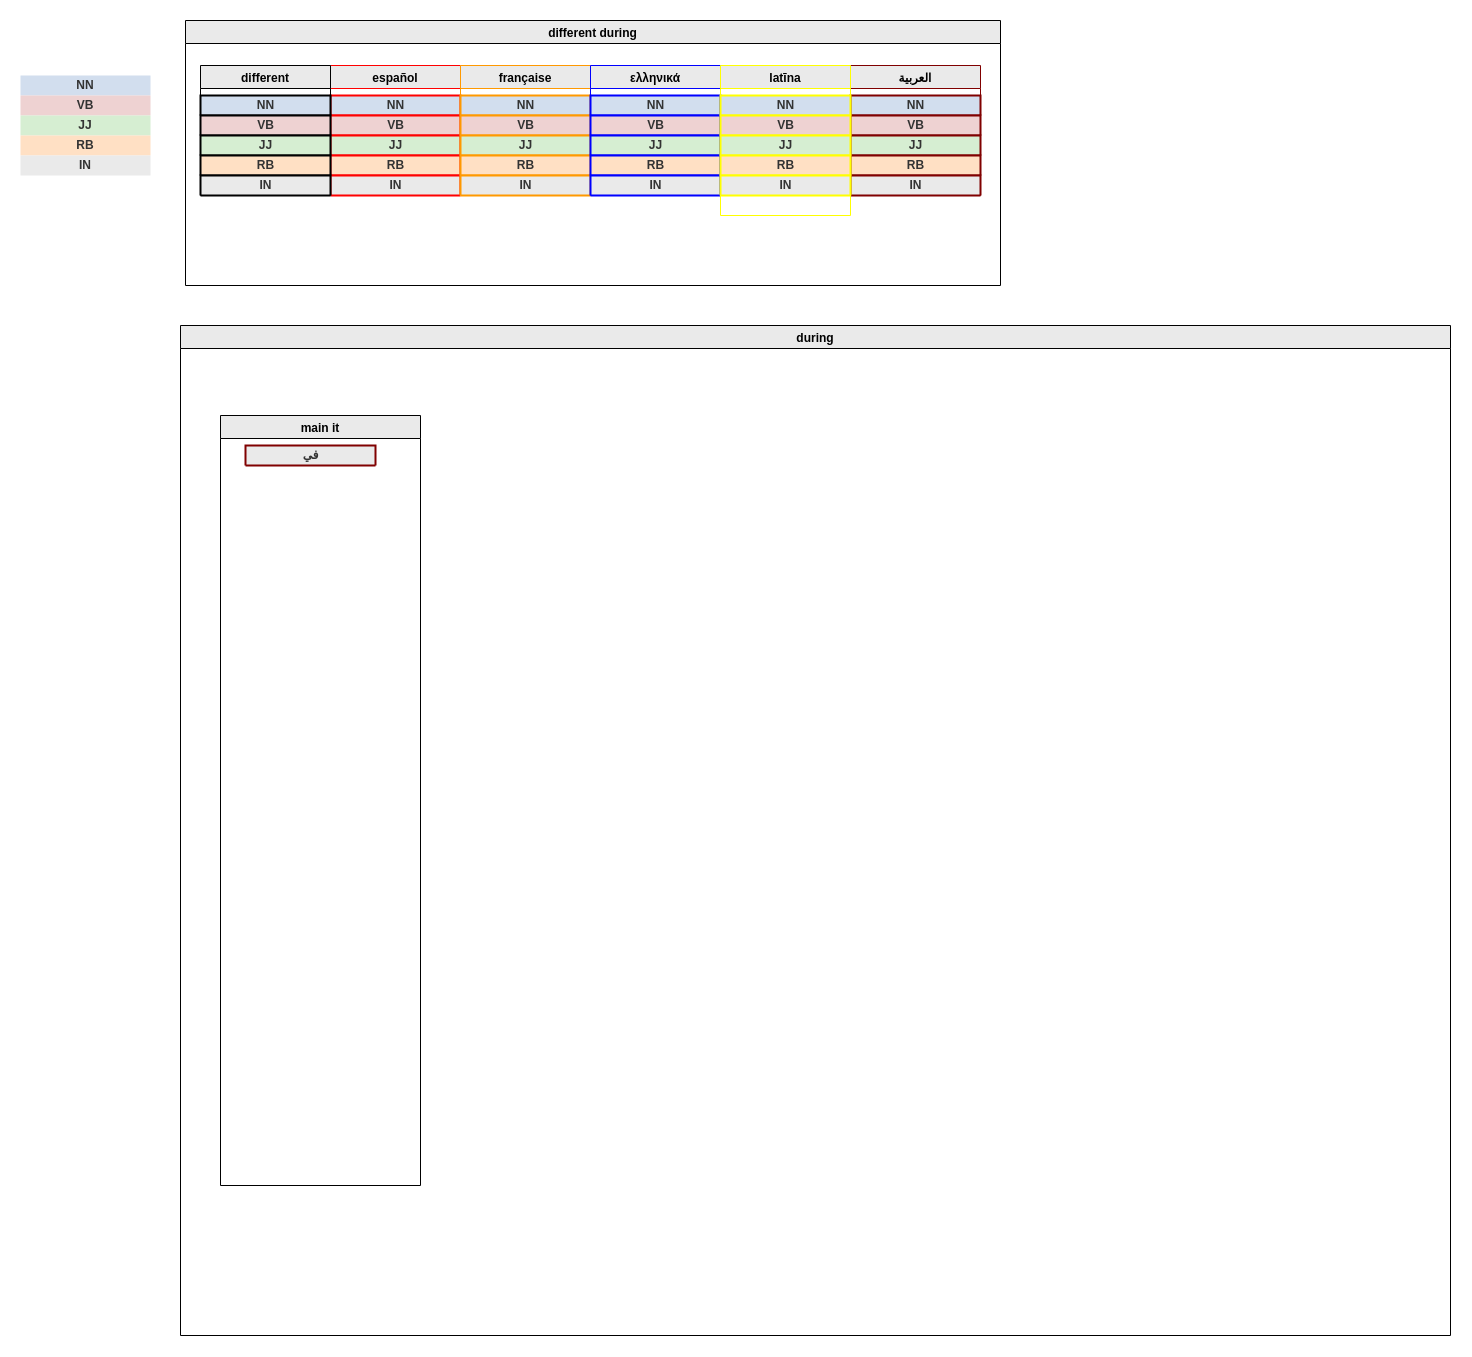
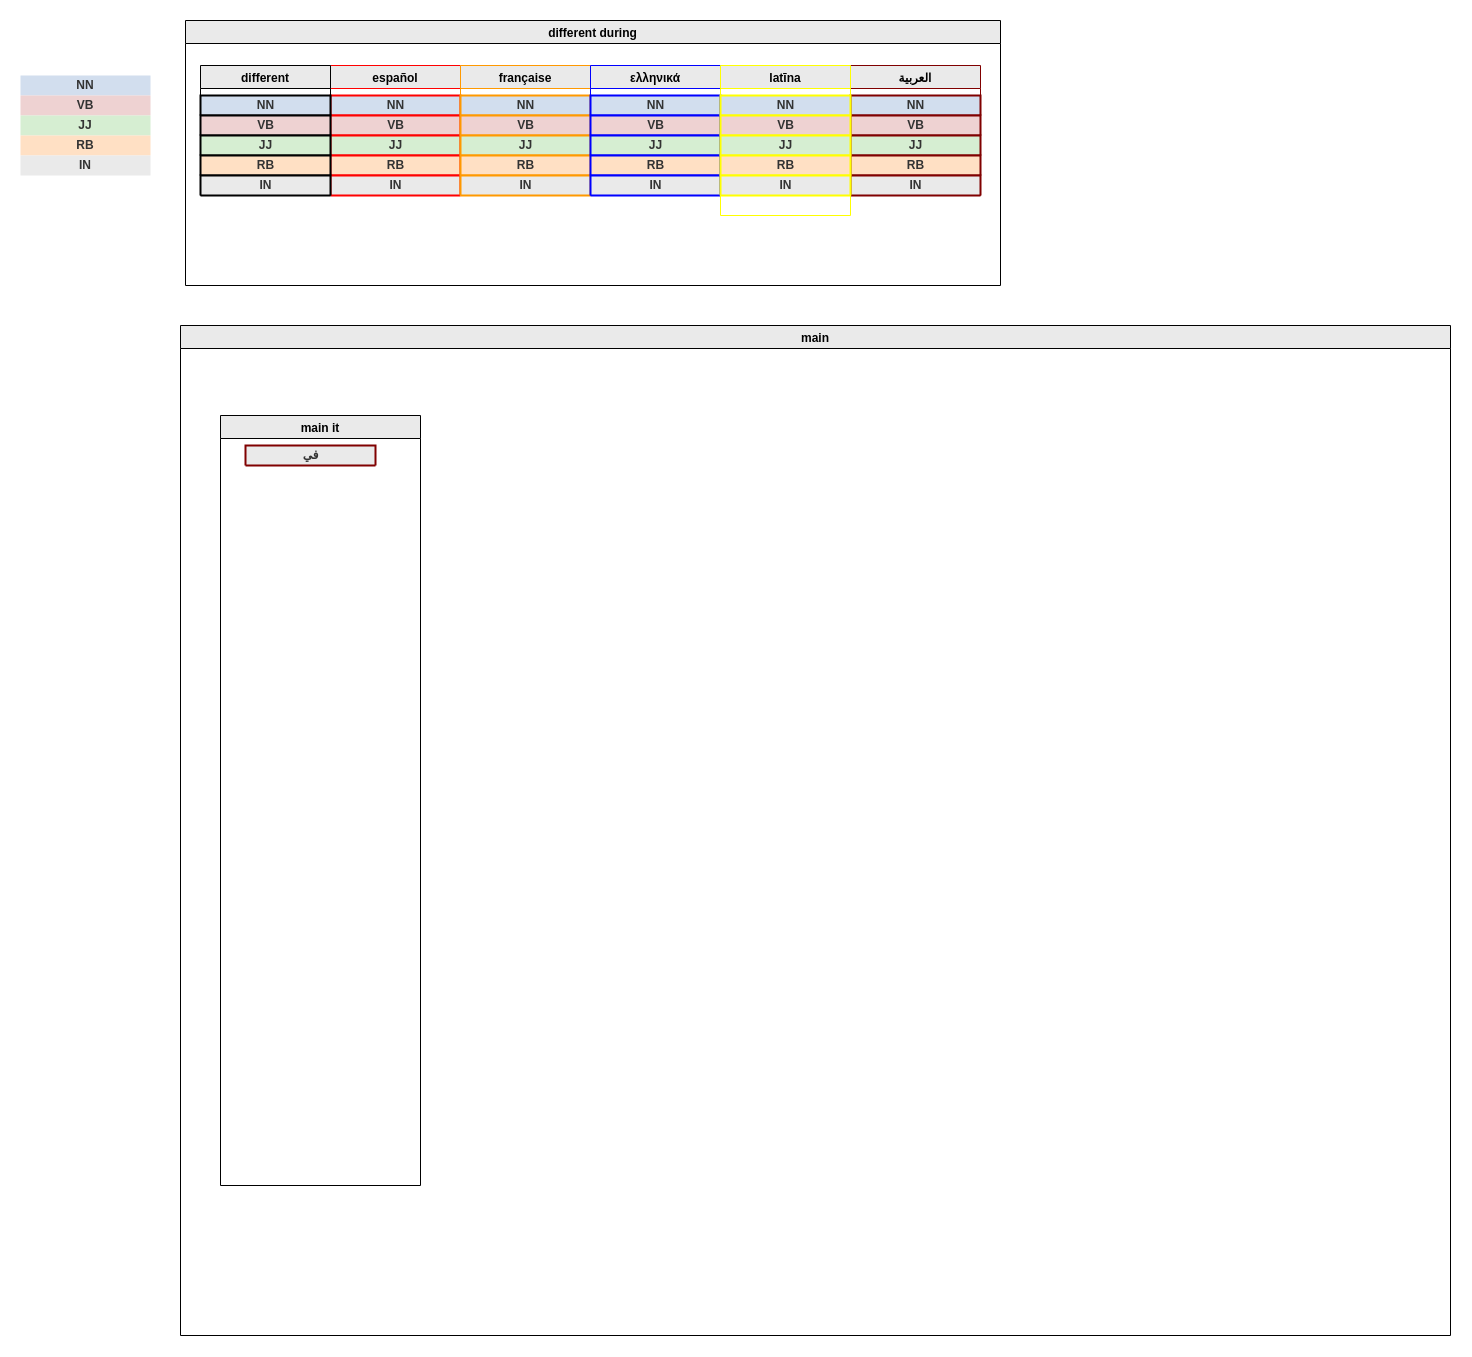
  <mxCell id="0" />
  <mxCell id="1" parent="0" />
  <mxCell id="2" value="&lt;b&gt;NN&lt;/b&gt;" style="rounded=0;whiteSpace=wrap;html=1;fontColor=#333333;strokeColor=none;fillColor=#d2deee;" vertex="1" parent="1"><mxGeometry x="20" y="75" width="130" height="20" as="geometry" /></mxCell>
  <mxCell id="3" value="&lt;b&gt;VB&lt;/b&gt;" style="rounded=0;whiteSpace=wrap;html=1;fontColor=#333333;strokeColor=none;fillColor=#eed2d2;" vertex="1" parent="1"><mxGeometry x="20" y="95" width="130" height="20" as="geometry" /></mxCell>
  <mxCell id="4" value="&lt;b&gt;JJ&lt;/b&gt;" style="rounded=0;whiteSpace=wrap;html=1;fontColor=#333333;strokeColor=none;fillColor=#d6eed2;" vertex="1" parent="1"><mxGeometry x="20" y="115" width="130" height="20" as="geometry" /></mxCell>
  <mxCell id="5" value="&lt;b&gt;RB&lt;/b&gt;" style="rounded=0;whiteSpace=wrap;html=1;fontColor=#333333;strokeColor=none;fillColor=#ffe0c4;" vertex="1" parent="1"><mxGeometry x="20" y="135" width="130" height="20" as="geometry" /></mxCell>
  <mxCell id="6" value="&lt;b&gt;IN&lt;/b&gt;" style="rounded=0;whiteSpace=wrap;html=1;fontColor=#333333;fillColor=#EAEAEA;strokeColor=none;" vertex="1" parent="1"><mxGeometry x="20" y="155" width="130" height="20" as="geometry" /></mxCell>
  <mxCell id="7" value="different during" style="swimlane;strokeWidth=1;gradientColor=none;fillColor=#EAEAEA;" vertex="1" parent="1"><mxGeometry x="185" y="20" width="815" height="265" as="geometry"><mxRectangle x="325" y="145" width="140" height="23" as="alternateBounds" /></mxGeometry></mxCell>
  <mxCell id="8" value="español" style="swimlane;fontFamily=Helvetica;fontSize=12;fontColor=#000000;align=center;startSize=23;strokeColor=#FF0000;strokeWidth=1;fillColor=#EAEAEA;" vertex="1" parent="7"><mxGeometry x="145" y="45" width="130" height="130" as="geometry"><mxRectangle x="145" y="45" width="70" height="23" as="alternateBounds" /></mxGeometry></mxCell>
  <mxCell id="9" value="&lt;b&gt;NN&lt;/b&gt;" style="swimlane;fontFamily=Helvetica;fontSize=12;fontColor=#333333;align=center;startSize=23;strokeColor=#ff0000;strokeWidth=2;fillColor=#d2deee;html=1;" vertex="1" parent="8"><mxGeometry y="30" width="130" height="20" as="geometry" /></mxCell>
  <mxCell id="10" value="&lt;b&gt;VB&lt;/b&gt;" style="swimlane;fontFamily=Helvetica;fontSize=12;fontColor=#333333;align=center;startSize=23;strokeColor=#ff0000;strokeWidth=2;fillColor=#eed2d2;html=1;" vertex="1" parent="8"><mxGeometry y="50" width="130" height="20" as="geometry" /></mxCell>
  <mxCell id="11" value="&lt;b&gt;JJ&lt;/b&gt;" style="swimlane;fontFamily=Helvetica;fontSize=12;fontColor=#333333;align=center;startSize=23;strokeColor=#ff0000;strokeWidth=2;fillColor=#d6eed2;html=1;" vertex="1" parent="8"><mxGeometry y="70" width="130" height="20" as="geometry" /></mxCell>
  <mxCell id="12" value="&lt;b&gt;RB&lt;/b&gt;" style="swimlane;fontFamily=Helvetica;fontSize=12;fontColor=#333333;align=center;startSize=23;strokeColor=#ff0000;strokeWidth=2;fillColor=#ffe0c4;html=1;" vertex="1" parent="8"><mxGeometry y="90" width="130" height="20" as="geometry" /></mxCell>
  <mxCell id="13" value="&lt;b&gt;IN&lt;/b&gt;" style="swimlane;fontFamily=Helvetica;fontSize=12;fontColor=#333333;align=center;startSize=23;strokeColor=#ff0000;strokeWidth=2;fillColor=#EAEAEA;html=1;" vertex="1" parent="8"><mxGeometry y="110" width="130" height="20" as="geometry" /></mxCell>
  <mxCell id="14" value="different" style="swimlane;fontFamily=Helvetica;fontSize=12;fontColor=#000000;align=center;startSize=23;strokeColor=#000000;strokeWidth=1;fillColor=#EAEAEA;" vertex="1" parent="7"><mxGeometry x="15" y="45" width="130" height="130" as="geometry"><mxRectangle x="330" y="180" width="70" height="23" as="alternateBounds" /></mxGeometry></mxCell>
  <mxCell id="15" value="&lt;b&gt;NN&lt;/b&gt;" style="swimlane;fontFamily=Helvetica;fontSize=12;fontColor=#333333;align=center;startSize=23;strokeColor=#000000;strokeWidth=2;fillColor=#d2deee;html=1;collapsible=0;" vertex="1" parent="14"><mxGeometry y="30" width="130" height="20" as="geometry" /></mxCell>
  <mxCell id="16" value="&lt;b&gt;VB&lt;/b&gt;" style="swimlane;fontFamily=Helvetica;fontSize=12;fontColor=#333333;align=center;startSize=23;strokeColor=#000000;strokeWidth=2;fillColor=#eed2d2;html=1;collapsible=0;" vertex="1" parent="14"><mxGeometry y="50" width="130" height="20" as="geometry" /></mxCell>
  <mxCell id="17" value="&lt;b&gt;JJ&lt;/b&gt;" style="swimlane;fontFamily=Helvetica;fontSize=12;fontColor=#333333;align=center;startSize=23;strokeColor=#000000;strokeWidth=2;fillColor=#d6eed2;html=1;collapsible=0;" vertex="1" parent="14"><mxGeometry y="70" width="130" height="20" as="geometry" /></mxCell>
  <mxCell id="18" value="&lt;b&gt;RB&lt;/b&gt;" style="swimlane;fontFamily=Helvetica;fontSize=12;fontColor=#333333;align=center;startSize=23;strokeColor=#000000;strokeWidth=2;fillColor=#ffe0c4;html=1;collapsible=0;" vertex="1" parent="14"><mxGeometry y="90" width="130" height="20" as="geometry" /></mxCell>
  <mxCell id="19" value="&lt;b&gt;IN&lt;/b&gt;" style="swimlane;fontFamily=Helvetica;fontSize=12;fontColor=#333333;align=center;startSize=23;strokeColor=#000000;strokeWidth=2;fillColor=#EAEAEA;html=1;swimlaneLine=1;collapsible=0;" vertex="1" parent="14"><mxGeometry y="110" width="130" height="20" as="geometry" /></mxCell>
  <mxCell id="20" value="française" style="swimlane;fontFamily=Helvetica;fontSize=12;fontColor=#000000;align=center;startSize=23;strokeColor=#ff9900;strokeWidth=1;fillColor=#EAEAEA;" vertex="1" parent="7"><mxGeometry x="275" y="45" width="130" height="130" as="geometry"><mxRectangle x="330" y="180" width="70" height="23" as="alternateBounds" /></mxGeometry></mxCell>
  <mxCell id="21" value="&lt;b&gt;NN&lt;/b&gt;" style="swimlane;fontFamily=Helvetica;fontSize=12;fontColor=#333333;align=center;startSize=23;strokeColor=#ff9900;strokeWidth=2;fillColor=#d2deee;html=1;" vertex="1" parent="20"><mxGeometry y="30" width="130" height="20" as="geometry" /></mxCell>
  <mxCell id="22" value="&lt;b&gt;VB&lt;/b&gt;" style="swimlane;fontFamily=Helvetica;fontSize=12;fontColor=#333333;align=center;startSize=23;strokeColor=#ff9900;strokeWidth=2;fillColor=#eed2d2;html=1;" vertex="1" parent="20"><mxGeometry y="50" width="130" height="20" as="geometry" /></mxCell>
  <mxCell id="23" value="&lt;b&gt;JJ&lt;/b&gt;" style="swimlane;fontFamily=Helvetica;fontSize=12;fontColor=#333333;align=center;startSize=23;strokeColor=#ff9900;strokeWidth=2;fillColor=#d6eed2;html=1;" vertex="1" parent="20"><mxGeometry y="70" width="130" height="20" as="geometry" /></mxCell>
  <mxCell id="24" value="&lt;b&gt;RB&lt;/b&gt;" style="swimlane;fontFamily=Helvetica;fontSize=12;fontColor=#333333;align=center;startSize=23;strokeColor=#ff9900;strokeWidth=2;fillColor=#ffe0c4;html=1;" vertex="1" parent="20"><mxGeometry y="90" width="130" height="20" as="geometry" /></mxCell>
  <mxCell id="25" value="&lt;b&gt;IN&lt;/b&gt;" style="swimlane;fontFamily=Helvetica;fontSize=12;fontColor=#333333;align=center;startSize=23;strokeColor=#ff9900;strokeWidth=2;fillColor=#EAEAEA;html=1;" vertex="1" parent="20"><mxGeometry y="110" width="130" height="20" as="geometry" /></mxCell>
  <mxCell id="26" value="ελληνικά" style="swimlane;fontFamily=Helvetica;fontSize=12;fontColor=#000000;align=center;startSize=23;strokeColor=#0000ff;strokeWidth=1;fillColor=#EAEAEA;" vertex="1" parent="7"><mxGeometry x="405" y="45" width="130" height="130" as="geometry"><mxRectangle x="330" y="180" width="70" height="23" as="alternateBounds" /></mxGeometry></mxCell>
  <mxCell id="27" value="&lt;b&gt;NN&lt;/b&gt;" style="swimlane;fontFamily=Helvetica;fontSize=12;fontColor=#333333;align=center;startSize=23;strokeColor=#0000ff;strokeWidth=2;fillColor=#d2deee;html=1;" vertex="1" parent="26"><mxGeometry y="30" width="130" height="20" as="geometry" /></mxCell>
  <mxCell id="28" value="&lt;b&gt;VB&lt;/b&gt;" style="swimlane;fontFamily=Helvetica;fontSize=12;fontColor=#333333;align=center;startSize=23;strokeColor=#0000ff;strokeWidth=2;fillColor=#eed2d2;html=1;" vertex="1" parent="26"><mxGeometry y="50" width="130" height="20" as="geometry" /></mxCell>
  <mxCell id="29" value="&lt;b&gt;JJ&lt;/b&gt;" style="swimlane;fontFamily=Helvetica;fontSize=12;fontColor=#333333;align=center;startSize=23;strokeColor=#0000ff;strokeWidth=2;fillColor=#d6eed2;html=1;" vertex="1" parent="26"><mxGeometry y="70" width="130" height="20" as="geometry" /></mxCell>
  <mxCell id="30" value="&lt;b&gt;RB&lt;/b&gt;" style="swimlane;fontFamily=Helvetica;fontSize=12;fontColor=#333333;align=center;startSize=23;strokeColor=#0000ff;strokeWidth=2;fillColor=#ffe0c4;html=1;" vertex="1" parent="26"><mxGeometry y="90" width="130" height="20" as="geometry" /></mxCell>
  <mxCell id="31" value="&lt;b&gt;IN&lt;/b&gt;" style="swimlane;fontFamily=Helvetica;fontSize=12;fontColor=#333333;align=center;startSize=23;strokeColor=#0000ff;strokeWidth=2;fillColor=#EAEAEA;html=1;" vertex="1" parent="26"><mxGeometry y="110" width="130" height="20" as="geometry" /></mxCell>
  <mxCell id="32" value="العربية" style="swimlane;fontFamily=Helvetica;fontSize=12;fontColor=#000000;align=center;startSize=23;strokeColor=#800000;strokeWidth=1;fillColor=#EAEAEA;" vertex="1" parent="7"><mxGeometry x="665" y="45" width="130" height="130" as="geometry"><mxRectangle x="330" y="180" width="70" height="23" as="alternateBounds" /></mxGeometry></mxCell>
  <mxCell id="33" value="&lt;b&gt;NN&lt;/b&gt;" style="swimlane;fontFamily=Helvetica;fontSize=12;fontColor=#333333;align=center;startSize=23;strokeColor=#800000;strokeWidth=2;fillColor=#d2deee;html=1;pointerEvents=1;expand=1;collapsible=0;" vertex="1" parent="32"><mxGeometry y="30" width="130" height="20" as="geometry" /></mxCell>
  <mxCell id="34" value="&lt;b&gt;VB&lt;/b&gt;" style="swimlane;fontFamily=Helvetica;fontSize=12;fontColor=#333333;align=center;startSize=23;strokeColor=#800000;strokeWidth=2;fillColor=#eed2d2;html=1;container=0;" vertex="1" parent="32"><mxGeometry y="50" width="130" height="20" as="geometry" /></mxCell>
  <mxCell id="35" value="&lt;b&gt;JJ&lt;/b&gt;" style="swimlane;fontFamily=Helvetica;fontSize=12;fontColor=#333333;align=center;startSize=23;strokeColor=#800000;strokeWidth=2;fillColor=#d6eed2;html=1;container=0;" vertex="1" parent="32"><mxGeometry y="70" width="130" height="20" as="geometry" /></mxCell>
  <mxCell id="36" value="&lt;b&gt;RB&lt;/b&gt;" style="swimlane;fontFamily=Helvetica;fontSize=12;fontColor=#333333;align=center;startSize=23;strokeColor=#800000;strokeWidth=2;fillColor=#ffe0c4;html=1;editable=1;fixDash=0;metaEdit=0;comic=0;collapsible=0;" vertex="1" parent="32"><mxGeometry y="90" width="130" height="20" as="geometry" /></mxCell>
  <mxCell id="37" value="&lt;b&gt;IN&lt;/b&gt;" style="swimlane;fontFamily=Helvetica;fontSize=12;fontColor=#333333;align=center;startSize=23;strokeColor=#800000;strokeWidth=2;fillColor=#EAEAEA;html=1;editable=1;fixDash=0;metaEdit=0;comic=0;" vertex="1" parent="32"><mxGeometry y="110" width="130" height="20" as="geometry" /></mxCell>
  <mxCell id="38" value="latīna" style="swimlane;fontFamily=Helvetica;fontSize=12;fontColor=#000000;align=center;startSize=23;strokeColor=#FFFF00;strokeWidth=1;fillColor=#EAEAEA;" vertex="1" parent="1"><mxGeometry x="720" y="65" width="130" height="150" as="geometry"><mxRectangle x="860" y="190" width="70" height="23" as="alternateBounds" /></mxGeometry></mxCell>
  <mxCell id="39" value="&lt;b&gt;NN&lt;/b&gt;" style="swimlane;fontFamily=Helvetica;fontSize=12;fontColor=#333333;align=center;startSize=23;strokeColor=#FFFF00;strokeWidth=2;fillColor=#d2deee;html=1;" vertex="1" parent="38"><mxGeometry y="30" width="130" height="20" as="geometry"><mxRectangle y="30" width="50" height="23" as="alternateBounds" /></mxGeometry></mxCell>
  <mxCell id="40" value="&lt;b&gt;VB&lt;/b&gt;" style="swimlane;fontFamily=Helvetica;fontSize=12;fontColor=#333333;align=center;startSize=23;strokeColor=#FFFF00;strokeWidth=2;fillColor=#eed2d2;html=1;" vertex="1" parent="38"><mxGeometry y="50" width="130" height="20" as="geometry" /></mxCell>
  <mxCell id="41" value="&lt;b&gt;JJ&lt;/b&gt;" style="swimlane;fontFamily=Helvetica;fontSize=12;fontColor=#333333;align=center;startSize=23;strokeColor=#FFFF00;strokeWidth=2;fillColor=#d6eed2;html=1;" vertex="1" parent="38"><mxGeometry y="70" width="130" height="20" as="geometry" /></mxCell>
  <mxCell id="42" value="&lt;b&gt;RB&lt;/b&gt;" style="swimlane;fontFamily=Helvetica;fontSize=12;fontColor=#333333;align=center;startSize=23;strokeColor=#FFFF00;strokeWidth=2;fillColor=#ffe0c4;html=1;" vertex="1" parent="38"><mxGeometry y="90" width="130" height="20" as="geometry" /></mxCell>
  <mxCell id="43" value="&lt;b&gt;IN&lt;/b&gt;" style="swimlane;fontFamily=Helvetica;fontSize=12;fontColor=#333333;align=center;startSize=23;strokeColor=#FFFF00;strokeWidth=2;fillColor=#EAEAEA;html=1;" vertex="1" parent="38"><mxGeometry y="110" width="130" height="20" as="geometry" /></mxCell>
- <mxCell id="44" value="during" style="swimlane;pointerEvents=1;strokeColor=#000000;strokeWidth=1;fillColor=#EAEAEA;gradientColor=none;" vertex="1" parent="1"><mxGeometry x="180" y="325" width="1270" height="1010" as="geometry" /></mxCell>
+ <mxCell id="44" value="main" style="swimlane;pointerEvents=1;strokeColor=#000000;strokeWidth=1;fillColor=#EAEAEA;gradientColor=none;" vertex="1" parent="1"><mxGeometry x="180" y="325" width="1270" height="1010" as="geometry" /></mxCell>
  <mxCell id="45" value="main it" style="swimlane;pointerEvents=1;strokeColor=#000000;strokeWidth=1;fillColor=#EAEAEA;gradientColor=none;" vertex="1" parent="44"><mxGeometry x="40" y="90" width="200" height="770" as="geometry" /></mxCell>
  <mxCell id="46" value="في" style="swimlane;fontFamily=Helvetica;fontSize=12;fontColor=#333333;align=center;startSize=23;strokeColor=#800000;strokeWidth=2;fillColor=#EAEAEA;html=1;editable=1;fixDash=0;metaEdit=0;comic=0;" vertex="1" parent="45"><mxGeometry x="25" y="30" width="130" height="20" as="geometry" /></mxCell>
